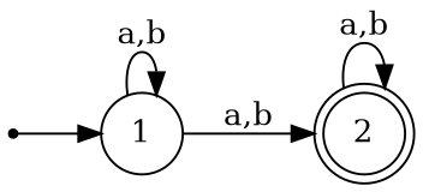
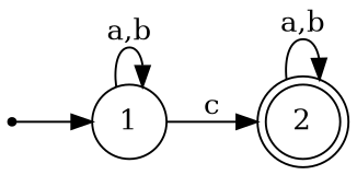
  digraph {
    rankdir=LR
    0 [shape=point]
    1 [shape=circle]
    2 [shape=doublecircle]
    0 -> 1
    1 -> 1 [label="a,b"]
-   1 -> 2 [label="a,b"]
+   1 -> 2 [label=c]
    2 -> 2 [label="a,b"]
  }
